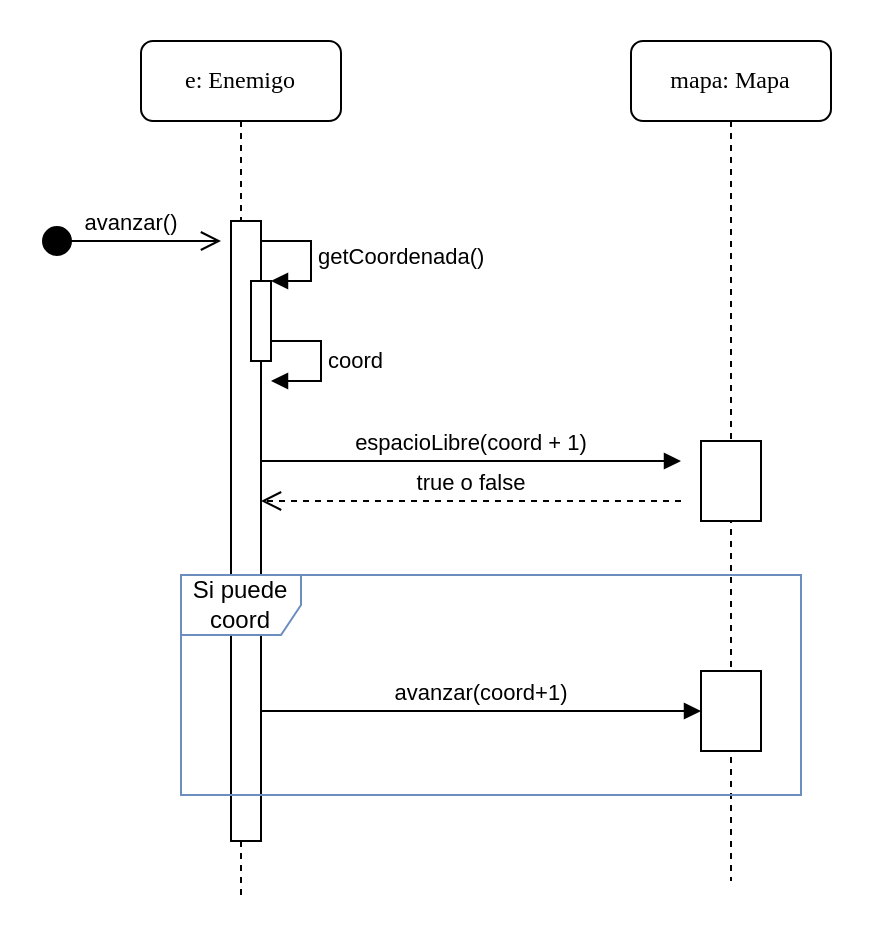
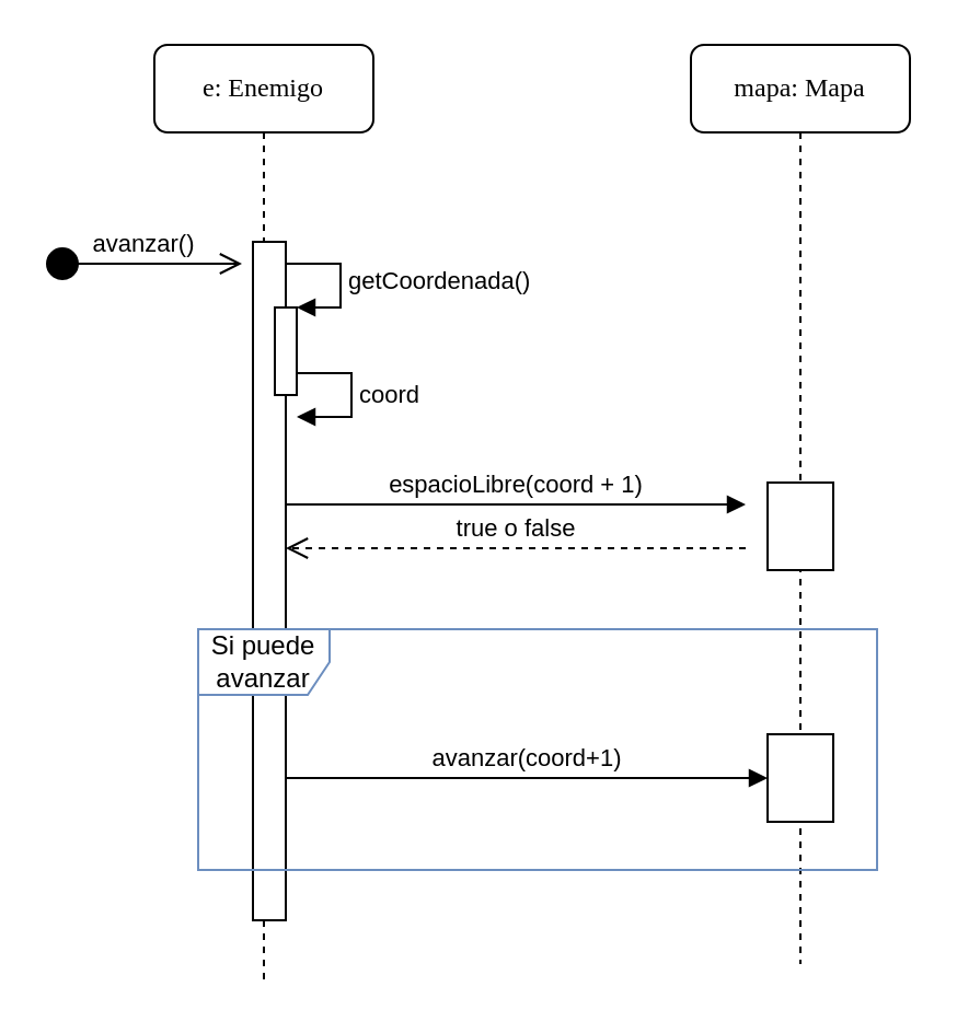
  <mxCell id="0" />
  <mxCell id="1" parent="0" />
  <mxCell id="2" value="mapa: Mapa" style="shape=umlLifeline;perimeter=lifelinePerimeter;whiteSpace=wrap;html=1;container=1;collapsible=0;recursiveResize=0;outlineConnect=0;rounded=1;shadow=0;comic=0;labelBackgroundColor=none;strokeColor=#000000;strokeWidth=1;fillColor=#FFFFFF;fontFamily=Verdana;fontSize=12;fontColor=#000000;align=center;" parent="1" vertex="1"><mxGeometry x="315" y="20" width="100" height="420" as="geometry" /></mxCell>
  <mxCell id="3" value="e: Enemigo" style="shape=umlLifeline;perimeter=lifelinePerimeter;whiteSpace=wrap;html=1;container=1;collapsible=0;recursiveResize=0;outlineConnect=0;rounded=1;shadow=0;comic=0;labelBackgroundColor=none;strokeColor=#000000;strokeWidth=1;fillColor=#FFFFFF;fontFamily=Verdana;fontSize=12;fontColor=#000000;align=center;" parent="1" vertex="1"><mxGeometry x="70" y="20" width="100" height="430" as="geometry" /></mxCell>
  <mxCell id="4" value="" style="html=1;points=[];perimeter=orthogonalPerimeter;rounded=0;shadow=0;comic=0;labelBackgroundColor=none;strokeColor=#000000;strokeWidth=1;fillColor=#FFFFFF;fontFamily=Verdana;fontSize=12;fontColor=#000000;align=center;" parent="3" vertex="1"><mxGeometry x="45" y="90" width="15" height="310" as="geometry" /></mxCell>
  <mxCell id="5" value="" style="html=1;points=[];perimeter=orthogonalPerimeter;" vertex="1" parent="3"><mxGeometry x="55" y="120" width="10" height="40" as="geometry" /></mxCell>
  <mxCell id="6" value="getCoordenada()" style="edgeStyle=orthogonalEdgeStyle;html=1;align=left;spacingLeft=2;endArrow=block;rounded=0;entryX=1;entryY=0;" edge="1" target="5" parent="3"><mxGeometry relative="1" as="geometry"><mxPoint x="60" y="100" as="sourcePoint" /><Array as="points"><mxPoint x="85" y="100" /></Array></mxGeometry></mxCell>
  <mxCell id="7" value="espacioLibre(coord + 1)" style="html=1;verticalAlign=bottom;endArrow=block;shadow=0;" edge="1" parent="3"><mxGeometry width="80" relative="1" as="geometry"><mxPoint x="60" y="210" as="sourcePoint" /><mxPoint x="270" y="210" as="targetPoint" /></mxGeometry></mxCell>
  <mxCell id="8" value="avanzar()" style="html=1;verticalAlign=bottom;startArrow=circle;startFill=1;endArrow=open;startSize=6;endSize=8;" edge="1" parent="1"><mxGeometry width="80" relative="1" as="geometry"><mxPoint x="20" y="120" as="sourcePoint" /><mxPoint x="110" y="120" as="targetPoint" /></mxGeometry></mxCell>
  <mxCell id="9" value="" style="rounded=0;whiteSpace=wrap;html=1;" vertex="1" parent="1"><mxGeometry x="350" y="220" width="30" height="40" as="geometry" /></mxCell>
  <mxCell id="10" value="true o false" style="html=1;verticalAlign=bottom;endArrow=open;dashed=1;endSize=8;shadow=0;" edge="1" parent="1" target="4"><mxGeometry relative="1" as="geometry"><mxPoint x="340" y="250" as="sourcePoint" /><mxPoint x="260" y="250" as="targetPoint" /></mxGeometry></mxCell>
- <mxCell id="11" value="Si puede coord" style="shape=umlFrame;whiteSpace=wrap;html=1;fillColor=#ffffff;strokeColor=#6c8ebf;gradientColor=none;shadow=0;" vertex="1" parent="1"><mxGeometry x="90" y="287" width="310" height="110" as="geometry" /></mxCell>
+ <mxCell id="11" value="Si puede avanzar" style="shape=umlFrame;whiteSpace=wrap;html=1;fillColor=#ffffff;strokeColor=#6c8ebf;gradientColor=none;shadow=0;" vertex="1" parent="1"><mxGeometry x="90" y="287" width="310" height="110" as="geometry" /></mxCell>
  <mxCell id="12" value="" style="rounded=0;whiteSpace=wrap;html=1;" vertex="1" parent="1"><mxGeometry x="350" y="335" width="30" height="40" as="geometry" /></mxCell>
  <mxCell id="13" value="avanzar(coord+1)" style="html=1;verticalAlign=bottom;endArrow=block;shadow=0;entryX=0;entryY=0.5;entryDx=0;entryDy=0;" edge="1" parent="1" target="12"><mxGeometry width="80" relative="1" as="geometry"><mxPoint x="130" y="355" as="sourcePoint" /><mxPoint x="205" y="354.5" as="targetPoint" /></mxGeometry></mxCell>
  <mxCell id="14" value="coord" style="edgeStyle=orthogonalEdgeStyle;html=1;align=left;spacingLeft=2;endArrow=block;rounded=0;shadow=0;" edge="1" parent="1"><mxGeometry relative="1" as="geometry"><mxPoint x="135" y="170" as="sourcePoint" /><Array as="points"><mxPoint x="160" y="170" /></Array><mxPoint x="135" y="190" as="targetPoint" /></mxGeometry></mxCell>
